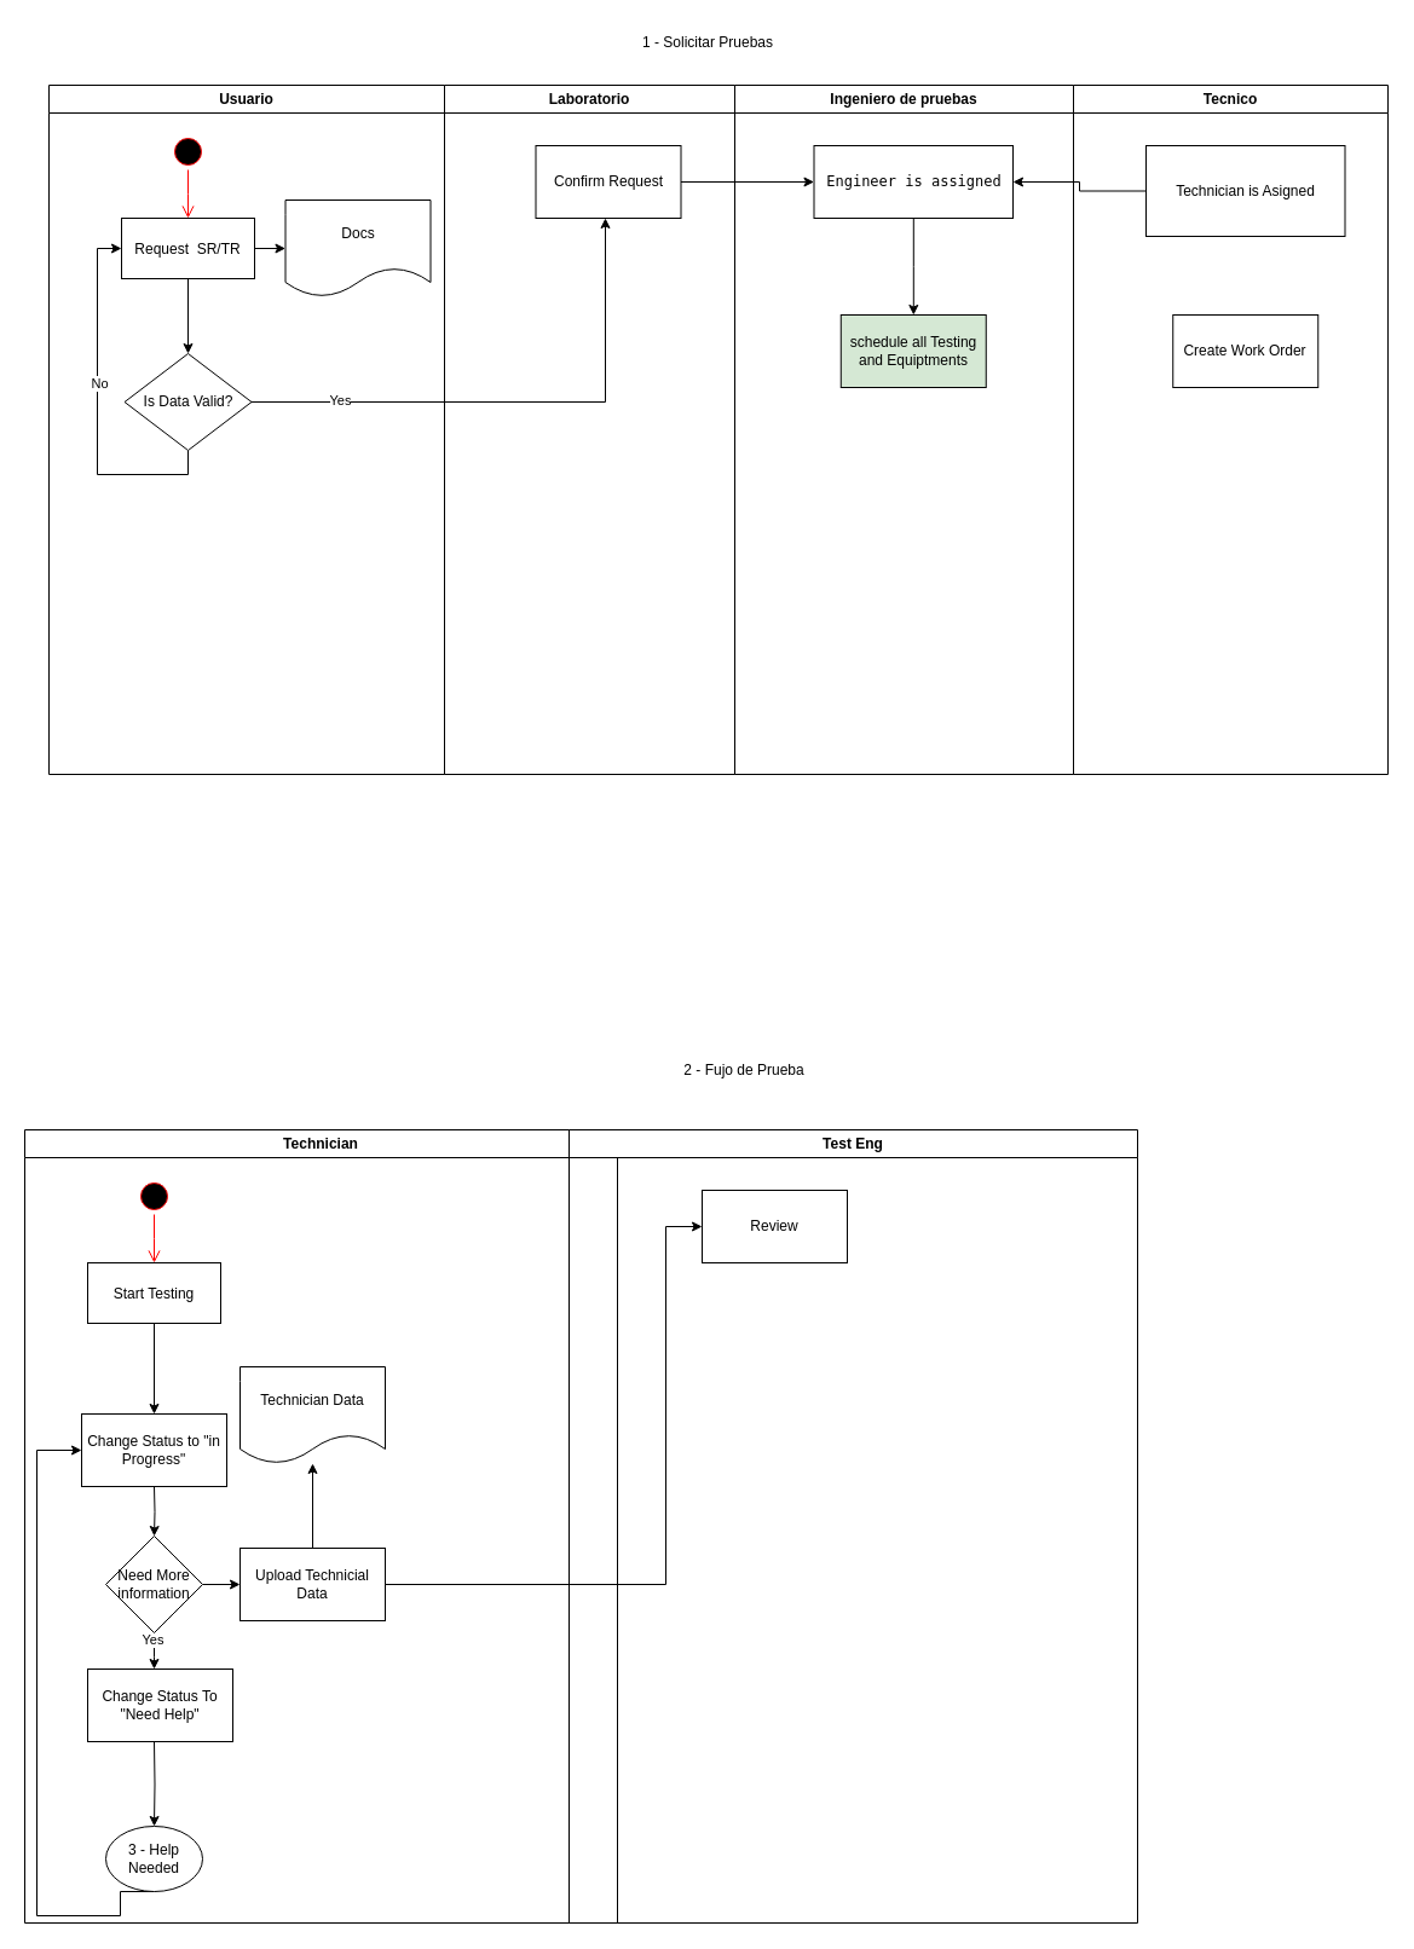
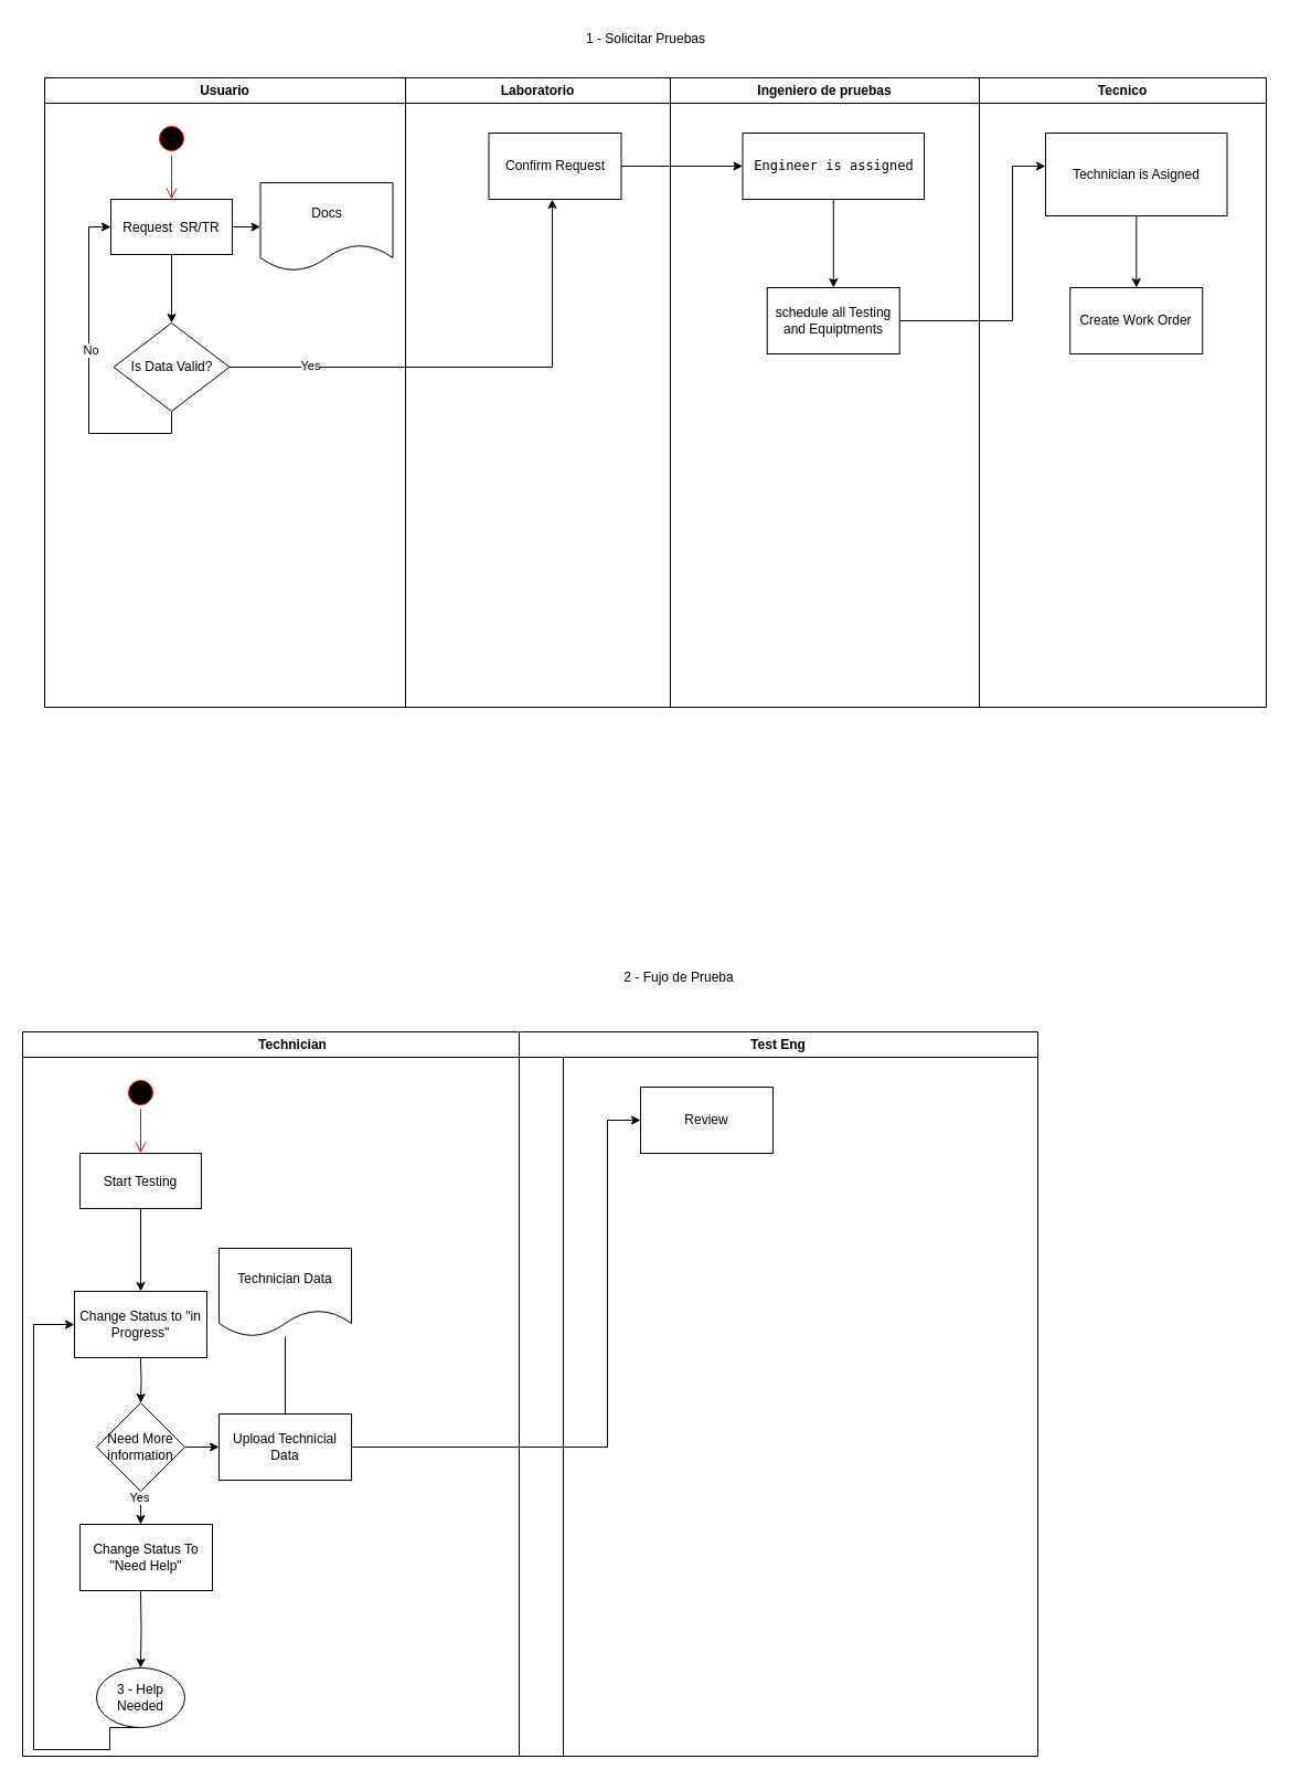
  <mxCell id="0" />
  <mxCell id="1" parent="0" />
  <mxCell id="2" value="Usuario" style="swimlane;whiteSpace=wrap" parent="1" vertex="1"><mxGeometry x="40" y="70" width="327" height="570" as="geometry" /></mxCell>
  <mxCell id="3" value="" style="ellipse;shape=startState;fillColor=#000000;strokeColor=#ff0000;" parent="2" vertex="1"><mxGeometry x="100" y="40" width="30" height="30" as="geometry" /></mxCell>
  <mxCell id="4" value="" style="edgeStyle=elbowEdgeStyle;elbow=horizontal;verticalAlign=bottom;endArrow=open;endSize=8;strokeColor=#FF0000;endFill=1;rounded=0" parent="2" source="3" target="7" edge="1"><mxGeometry x="100" y="40" as="geometry"><mxPoint x="115" y="110" as="targetPoint" /></mxGeometry></mxCell>
  <mxCell id="5" value="" style="edgeStyle=orthogonalEdgeStyle;rounded=0;orthogonalLoop=1;jettySize=auto;html=1;" edge="1" parent="2" source="7" target="8"><mxGeometry relative="1" as="geometry" /></mxCell>
  <mxCell id="6" value="" style="edgeStyle=orthogonalEdgeStyle;rounded=0;orthogonalLoop=1;jettySize=auto;html=1;" edge="1" parent="2" source="7" target="11"><mxGeometry relative="1" as="geometry" /></mxCell>
  <mxCell id="7" value="Request  SR/TR" style="" parent="2" vertex="1"><mxGeometry x="60" y="110" width="110" height="50" as="geometry" /></mxCell>
  <mxCell id="8" value="Docs" style="shape=document;whiteSpace=wrap;html=1;boundedLbl=1;" vertex="1" parent="2"><mxGeometry x="195.5" y="95" width="120" height="80" as="geometry" /></mxCell>
  <mxCell id="9" style="edgeStyle=orthogonalEdgeStyle;rounded=0;orthogonalLoop=1;jettySize=auto;html=1;exitX=0.5;exitY=1;exitDx=0;exitDy=0;entryX=0;entryY=0.5;entryDx=0;entryDy=0;" edge="1" parent="2" source="11" target="7"><mxGeometry relative="1" as="geometry" /></mxCell>
  <mxCell id="10" value="No" style="edgeLabel;html=1;align=center;verticalAlign=middle;resizable=0;points=[];" vertex="1" connectable="0" parent="9"><mxGeometry x="0.133" y="-1" relative="1" as="geometry"><mxPoint as="offset" /></mxGeometry></mxCell>
  <mxCell id="11" value="Is Data Valid?" style="rhombus;whiteSpace=wrap;html=1;" vertex="1" parent="2"><mxGeometry x="62.5" y="222" width="105" height="80" as="geometry" /></mxCell>
  <mxCell id="12" value="Laboratorio" style="swimlane;whiteSpace=wrap" parent="1" vertex="1"><mxGeometry x="367" y="70" width="240" height="570" as="geometry" /></mxCell>
  <mxCell id="13" value="Confirm Request" style="whiteSpace=wrap;html=1;" vertex="1" parent="12"><mxGeometry x="75.5" y="50" width="120" height="60" as="geometry" /></mxCell>
  <mxCell id="14" value="Ingeniero de pruebas" style="swimlane;whiteSpace=wrap" parent="1" vertex="1"><mxGeometry x="607" y="70" width="280" height="570" as="geometry" /></mxCell>
  <mxCell id="15" value="" style="edgeStyle=orthogonalEdgeStyle;rounded=0;orthogonalLoop=1;jettySize=auto;html=1;" edge="1" parent="14" source="16" target="17"><mxGeometry relative="1" as="geometry" /></mxCell>
  <mxCell id="16" value="&lt;pre dir=&quot;ltr&quot; data-ved=&quot;2ahUKEwighbuz3fGFAxVrl-4BHSDPA7UQ3ewLegQIBRAT&quot; aria-label=&quot;Texto traducido&quot; style=&quot;text-align:left&quot; id=&quot;tw-target-text&quot; data-placeholder=&quot;Traducción&quot; class=&quot;tw-data-text tw-text-large tw-ta&quot;&gt;&lt;span lang=&quot;en&quot; class=&quot;Y2IQFc&quot;&gt;Engineer is assigned&lt;/span&gt;&lt;/pre&gt;" style="whiteSpace=wrap;html=1;" vertex="1" parent="14"><mxGeometry x="65.5" y="50" width="164.5" height="60" as="geometry" /></mxCell>
- <mxCell id="17" value="&lt;div&gt;schedule all Testing and Equiptments&lt;/div&gt;" style="whiteSpace=wrap;html=1;fillColor=#d5e8d4;" vertex="1" parent="14"><mxGeometry x="87.75" y="190" width="120" height="60" as="geometry" /></mxCell>
+ <mxCell id="17" value="&lt;div&gt;schedule all Testing and Equiptments&lt;/div&gt;" style="whiteSpace=wrap;html=1;" vertex="1" parent="14"><mxGeometry x="87.75" y="190" width="120" height="60" as="geometry" /></mxCell>
  <mxCell id="18" value="" style="edgeStyle=orthogonalEdgeStyle;rounded=0;orthogonalLoop=1;jettySize=auto;html=1;" edge="1" parent="1" source="11" target="13"><mxGeometry relative="1" as="geometry"><Array as="points"><mxPoint x="500" y="332" /><mxPoint x="500" y="150" /></Array></mxGeometry></mxCell>
  <mxCell id="19" value="Yes" style="edgeLabel;html=1;align=center;verticalAlign=middle;resizable=0;points=[];" vertex="1" connectable="0" parent="18"><mxGeometry x="-0.674" y="2" relative="1" as="geometry"><mxPoint x="1" as="offset" /></mxGeometry></mxCell>
  <mxCell id="20" value="" style="edgeStyle=orthogonalEdgeStyle;rounded=0;orthogonalLoop=1;jettySize=auto;html=1;" edge="1" parent="1" source="13" target="16"><mxGeometry relative="1" as="geometry" /></mxCell>
  <mxCell id="21" value="Tecnico" style="swimlane;whiteSpace=wrap" vertex="1" parent="1"><mxGeometry x="887" y="70" width="260" height="570" as="geometry" /></mxCell>
- <mxCell id="22" value="" style="edgeStyle=orthogonalEdgeStyle;rounded=0;orthogonalLoop=1;jettySize=auto;html=1;" edge="1" parent="21" source="23" target="16"><mxGeometry relative="1" as="geometry" /></mxCell>
+ <mxCell id="22" value="" style="edgeStyle=orthogonalEdgeStyle;rounded=0;orthogonalLoop=1;jettySize=auto;html=1;" edge="1" parent="21" source="23" target="24"><mxGeometry relative="1" as="geometry" /></mxCell>
  <mxCell id="23" value="Technician is Asigned" style="whiteSpace=wrap;html=1;" vertex="1" parent="21"><mxGeometry x="60" y="50" width="164.5" height="75" as="geometry" /></mxCell>
  <mxCell id="24" value="Create Work Order" style="whiteSpace=wrap;html=1;" vertex="1" parent="21"><mxGeometry x="82.25" y="190" width="120" height="60" as="geometry" /></mxCell>
+ <mxCell id="25" value="" style="edgeStyle=orthogonalEdgeStyle;rounded=0;orthogonalLoop=1;jettySize=auto;html=1;" edge="1" parent="1" source="17" target="23"><mxGeometry relative="1" as="geometry"><Array as="points"><mxPoint x="917" y="290" /><mxPoint x="917" y="150" /></Array></mxGeometry></mxCell>
  <mxCell id="26" value="1 - Solicitar Pruebas" style="text;strokeColor=none;align=center;fillColor=none;html=1;verticalAlign=middle;whiteSpace=wrap;rounded=0;" vertex="1" parent="1"><mxGeometry x="470" y="20" width="230" height="30" as="geometry" /></mxCell>
  <mxCell id="27" value="2 - Fujo de Prueba" style="text;strokeColor=none;align=center;fillColor=none;html=1;verticalAlign=middle;whiteSpace=wrap;rounded=0;" vertex="1" parent="1"><mxGeometry x="500" y="870" width="230" height="30" as="geometry" /></mxCell>
  <mxCell id="28" value="Technician" style="swimlane;whiteSpace=wrap" vertex="1" parent="1"><mxGeometry x="20" y="934" width="490" height="656" as="geometry" /></mxCell>
  <mxCell id="29" value="" style="ellipse;shape=startState;fillColor=#000000;strokeColor=#ff0000;" vertex="1" parent="28"><mxGeometry x="92" y="40" width="30" height="30" as="geometry" /></mxCell>
  <mxCell id="30" value="" style="edgeStyle=elbowEdgeStyle;elbow=horizontal;verticalAlign=bottom;endArrow=open;endSize=8;strokeColor=#FF0000;endFill=1;rounded=0" edge="1" parent="28" source="29" target="32"><mxGeometry x="100" y="40" as="geometry"><mxPoint x="107" y="110" as="targetPoint" /></mxGeometry></mxCell>
  <mxCell id="31" value="" style="edgeStyle=orthogonalEdgeStyle;rounded=0;orthogonalLoop=1;jettySize=auto;html=1;" edge="1" parent="28" source="32"><mxGeometry relative="1" as="geometry"><mxPoint x="107" y="235" as="targetPoint" /></mxGeometry></mxCell>
  <mxCell id="32" value="Start Testing " style="" vertex="1" parent="28"><mxGeometry x="52" y="110" width="110" height="50" as="geometry" /></mxCell>
  <mxCell id="33" value="" style="edgeStyle=orthogonalEdgeStyle;rounded=0;orthogonalLoop=1;jettySize=auto;html=1;" edge="1" parent="28" target="38"><mxGeometry relative="1" as="geometry"><mxPoint x="107" y="295" as="sourcePoint" /></mxGeometry></mxCell>
  <mxCell id="34" value="Change Status to &quot;in Progress&quot;" style="whiteSpace=wrap;html=1;" vertex="1" parent="28"><mxGeometry x="47" y="235" width="120" height="60" as="geometry" /></mxCell>
  <mxCell id="35" value="" style="edgeStyle=orthogonalEdgeStyle;rounded=0;orthogonalLoop=1;jettySize=auto;html=1;" edge="1" parent="28" source="38" target="40"><mxGeometry relative="1" as="geometry"><mxPoint x="207" y="376" as="targetPoint" /></mxGeometry></mxCell>
  <mxCell id="36" value="" style="edgeStyle=orthogonalEdgeStyle;rounded=0;orthogonalLoop=1;jettySize=auto;html=1;" edge="1" parent="28" source="38"><mxGeometry relative="1" as="geometry"><mxPoint x="107" y="446" as="targetPoint" /></mxGeometry></mxCell>
  <mxCell id="37" value="Yes" style="edgeLabel;html=1;align=center;verticalAlign=middle;resizable=0;points=[];" vertex="1" connectable="0" parent="36"><mxGeometry x="-0.68" y="-2" relative="1" as="geometry"><mxPoint as="offset" /></mxGeometry></mxCell>
  <mxCell id="38" value="Need More information" style="rhombus;whiteSpace=wrap;html=1;" vertex="1" parent="28"><mxGeometry x="67" y="336" width="80" height="80" as="geometry" /></mxCell>
- <mxCell id="39" value="" style="edgeStyle=orthogonalEdgeStyle;rounded=0;orthogonalLoop=1;jettySize=auto;html=1;" edge="1" parent="28" source="40" target="45"><mxGeometry relative="1" as="geometry" /></mxCell>
+ <mxCell id="39" value="" style="edgeStyle=orthogonalEdgeStyle;rounded=0;orthogonalLoop=1;jettySize=auto;html=1;endArrow=none;" edge="1" parent="28" source="40" target="45"><mxGeometry relative="1" as="geometry" /></mxCell>
  <mxCell id="40" value="Upload Technicial Data" style="whiteSpace=wrap;html=1;" vertex="1" parent="28"><mxGeometry x="178" y="346" width="120" height="60" as="geometry" /></mxCell>
  <mxCell id="41" value="" style="edgeStyle=orthogonalEdgeStyle;rounded=0;orthogonalLoop=1;jettySize=auto;html=1;" edge="1" parent="28" target="44"><mxGeometry relative="1" as="geometry"><mxPoint x="107" y="506" as="sourcePoint" /></mxGeometry></mxCell>
  <mxCell id="42" value="Change Status To &quot;Need Help&quot;" style="whiteSpace=wrap;html=1;" vertex="1" parent="28"><mxGeometry x="52" y="446" width="120" height="60" as="geometry" /></mxCell>
  <mxCell id="43" style="edgeStyle=orthogonalEdgeStyle;rounded=0;orthogonalLoop=1;jettySize=auto;html=1;exitX=0.5;exitY=1;exitDx=0;exitDy=0;entryX=0;entryY=0.5;entryDx=0;entryDy=0;" edge="1" parent="28" source="44" target="34"><mxGeometry relative="1" as="geometry"><Array as="points"><mxPoint x="79" y="650" /><mxPoint x="10" y="650" /><mxPoint x="10" y="265" /></Array></mxGeometry></mxCell>
  <mxCell id="44" value="3 - Help Needed" style="ellipse;whiteSpace=wrap;html=1;" vertex="1" parent="28"><mxGeometry x="67" y="576" width="80" height="54" as="geometry" /></mxCell>
  <mxCell id="45" value="Technician Data" style="shape=document;whiteSpace=wrap;html=1;boundedLbl=1;" vertex="1" parent="28"><mxGeometry x="178" y="196" width="120" height="80" as="geometry" /></mxCell>
  <mxCell id="46" value="Test Eng" style="swimlane;whiteSpace=wrap" vertex="1" parent="1"><mxGeometry x="470" y="934" width="470" height="656" as="geometry" /></mxCell>
  <mxCell id="47" value="Review" style="whiteSpace=wrap;html=1;" vertex="1" parent="46"><mxGeometry x="110" y="50" width="120" height="60" as="geometry" /></mxCell>
  <mxCell id="48" value="" style="edgeStyle=orthogonalEdgeStyle;rounded=0;orthogonalLoop=1;jettySize=auto;html=1;" edge="1" parent="1" source="40" target="47"><mxGeometry relative="1" as="geometry"><Array as="points"><mxPoint x="550" y="1310" /><mxPoint x="550" y="1014" /></Array></mxGeometry></mxCell>
